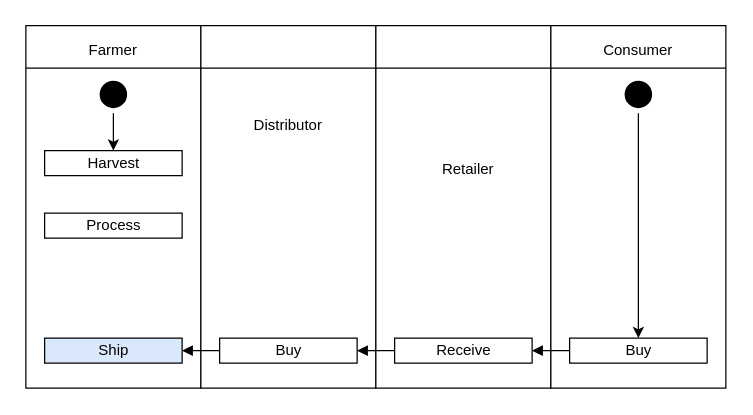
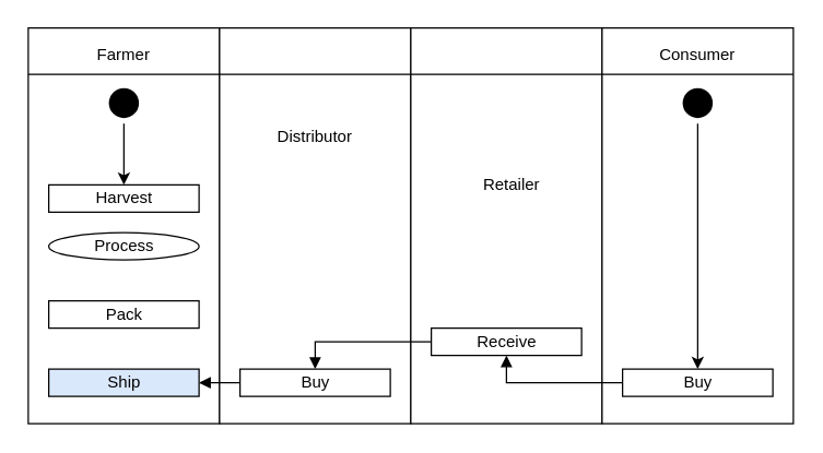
  <mxCell id="0" />
  <mxCell id="1" parent="0" />
  <mxCell id="2" value="" style="rounded=0;whiteSpace=wrap;html=1;" parent="1" vertex="1"><mxGeometry x="20" y="20" width="140" height="290" as="geometry" /></mxCell>
  <mxCell id="3" value="Farmer" style="text;html=1;strokeColor=none;fillColor=none;align=center;verticalAlign=middle;whiteSpace=wrap;rounded=0;" parent="1" vertex="1"><mxGeometry x="70" y="30" width="40" height="20" as="geometry" /></mxCell>
  <mxCell id="4" value="" style="rounded=0;whiteSpace=wrap;html=1;" parent="1" vertex="1"><mxGeometry x="160" y="20" width="140" height="290" as="geometry" /></mxCell>
  <mxCell id="5" value="Distributor" style="text;html=1;strokeColor=none;fillColor=none;align=center;verticalAlign=middle;whiteSpace=wrap;rounded=0;" parent="1" vertex="1"><mxGeometry x="210" y="90" width="40" height="20" as="geometry" /></mxCell>
  <mxCell id="6" value="" style="rounded=0;whiteSpace=wrap;html=1;" parent="1" vertex="1"><mxGeometry x="300" y="20" width="140" height="290" as="geometry" /></mxCell>
  <mxCell id="7" value="Retailer" style="text;html=1;strokeColor=none;fillColor=none;align=center;verticalAlign=middle;whiteSpace=wrap;rounded=0;" parent="1" vertex="1"><mxGeometry x="354" y="125" width="40" height="20" as="geometry" /></mxCell>
  <mxCell id="8" value="" style="rounded=0;whiteSpace=wrap;html=1;" parent="1" vertex="1"><mxGeometry x="440" y="20" width="140" height="290" as="geometry" /></mxCell>
  <mxCell id="9" value="Consumer" style="text;html=1;strokeColor=none;fillColor=none;align=center;verticalAlign=middle;whiteSpace=wrap;rounded=0;" parent="1" vertex="1"><mxGeometry x="490" y="30" width="40" height="20" as="geometry" /></mxCell>
  <mxCell id="10" value="" style="edgeStyle=orthogonalEdgeStyle;rounded=0;orthogonalLoop=1;jettySize=auto;html=1;" parent="1" source="11" target="12" edge="1"><mxGeometry relative="1" as="geometry" /></mxCell>
  <mxCell id="11" value="" style="ellipse;html=1;shape=endState;fillColor=#000000;strokeColor=none;" parent="1" vertex="1"><mxGeometry x="75" y="60" width="30" height="30" as="geometry" /></mxCell>
- <mxCell id="12" value="Harvest" style="html=1;" parent="1" vertex="1"><mxGeometry x="35" y="120" width="110" height="20" as="geometry" /></mxCell>
- <mxCell id="13" value="Process" style="html=1;" parent="1" vertex="1"><mxGeometry x="35" y="170" width="110" height="20" as="geometry" /></mxCell>
+ <mxCell id="12" value="Harvest" style="html=1;" parent="1" vertex="1"><mxGeometry x="35" y="135" width="110" height="20" as="geometry" /></mxCell>
+ <mxCell id="13" value="Process" style="ellipse;html=1;" parent="1" vertex="1"><mxGeometry x="35" y="170" width="110" height="20" as="geometry" /></mxCell>
+ <mxCell id="14" value="Pack" style="html=1;" parent="1" vertex="1"><mxGeometry x="35" y="220" width="110" height="20" as="geometry" /></mxCell>
  <mxCell id="15" value="" style="ellipse;html=1;shape=endState;fillColor=#000000;strokeColor=none;" parent="1" vertex="1"><mxGeometry x="495" y="60" width="30" height="30" as="geometry" /></mxCell>
  <mxCell id="16" value="" style="edgeStyle=orthogonalEdgeStyle;rounded=0;orthogonalLoop=1;jettySize=auto;html=1;endArrow=block;endFill=1;" edge="1" parent="1" source="17" target="18"><mxGeometry relative="1" as="geometry" /></mxCell>
  <mxCell id="17" value="Buy" style="html=1;" parent="1" vertex="1"><mxGeometry x="175" y="270" width="110" height="20" as="geometry" /></mxCell>
  <mxCell id="18" value="Ship" style="html=1;fillColor=#dae8fc;" parent="1" vertex="1"><mxGeometry x="35" y="270" width="110" height="20" as="geometry" /></mxCell>
  <mxCell id="19" style="edgeStyle=orthogonalEdgeStyle;rounded=0;orthogonalLoop=1;jettySize=auto;html=1;exitX=0.5;exitY=1;exitDx=0;exitDy=0;" parent="1" source="15" target="21" edge="1"><mxGeometry relative="1" as="geometry" /></mxCell>
  <mxCell id="20" value="" style="edgeStyle=orthogonalEdgeStyle;rounded=0;orthogonalLoop=1;jettySize=auto;html=1;endArrow=block;endFill=1;" edge="1" parent="1" source="21" target="24"><mxGeometry relative="1" as="geometry" /></mxCell>
  <mxCell id="21" value="Buy" style="html=1;" parent="1" vertex="1"><mxGeometry x="455" y="270" width="110" height="20" as="geometry" /></mxCell>
  <mxCell id="22" value="" style="line;strokeWidth=1;fillColor=none;align=left;verticalAlign=middle;spacingTop=-1;spacingLeft=3;spacingRight=3;rotatable=0;labelPosition=right;points=[];portConstraint=eastwest;" parent="1" vertex="1"><mxGeometry x="20" y="50" width="560" height="8" as="geometry" /></mxCell>
  <mxCell id="23" value="" style="edgeStyle=orthogonalEdgeStyle;rounded=0;orthogonalLoop=1;jettySize=auto;html=1;endArrow=block;endFill=1;" edge="1" parent="1" source="24" target="17"><mxGeometry relative="1" as="geometry" /></mxCell>
- <mxCell id="24" value="Receive" style="html=1;" parent="1" vertex="1"><mxGeometry x="315" y="270" width="110" height="20" as="geometry" /></mxCell>
+ <mxCell id="24" value="Receive" style="html=1;" parent="1" vertex="1"><mxGeometry x="315" y="240" width="110" height="20" as="geometry" /></mxCell>
